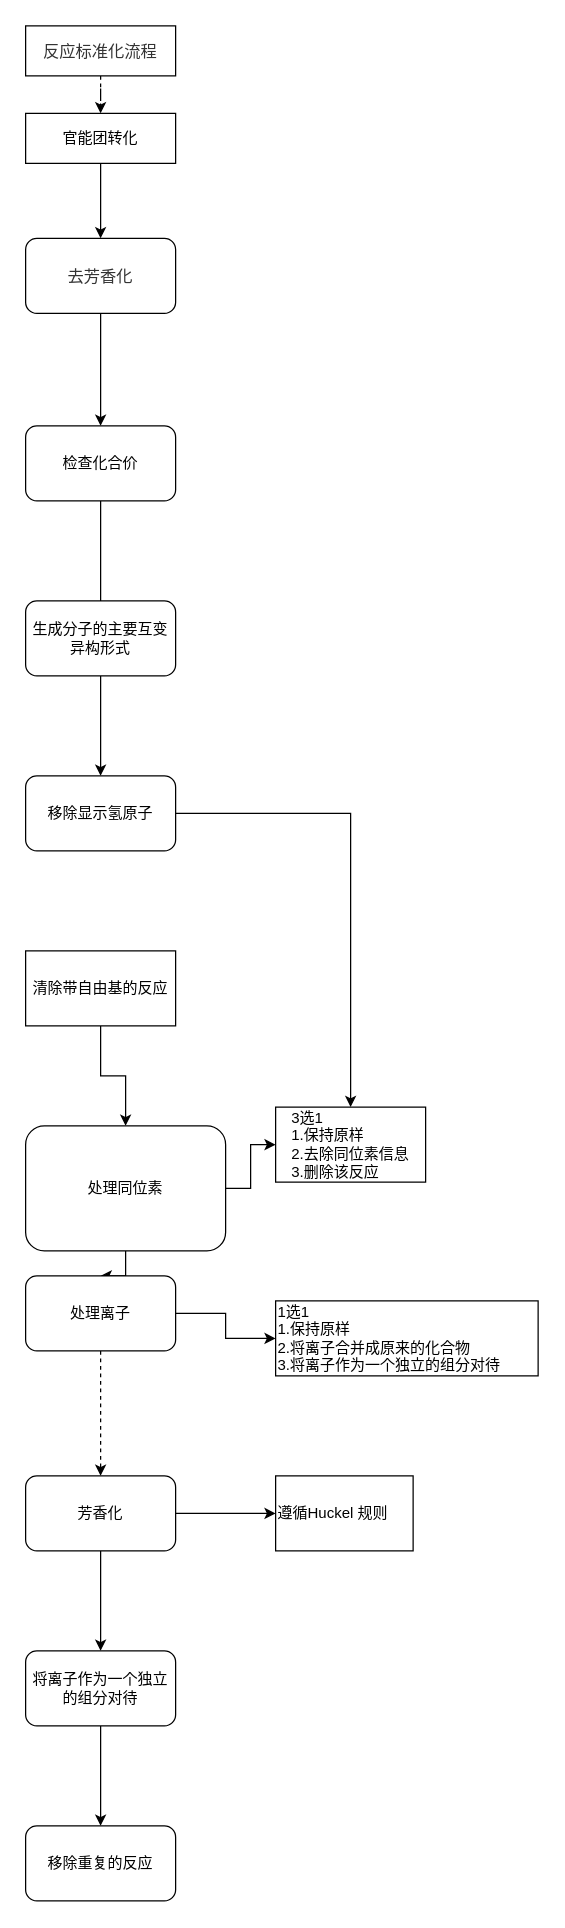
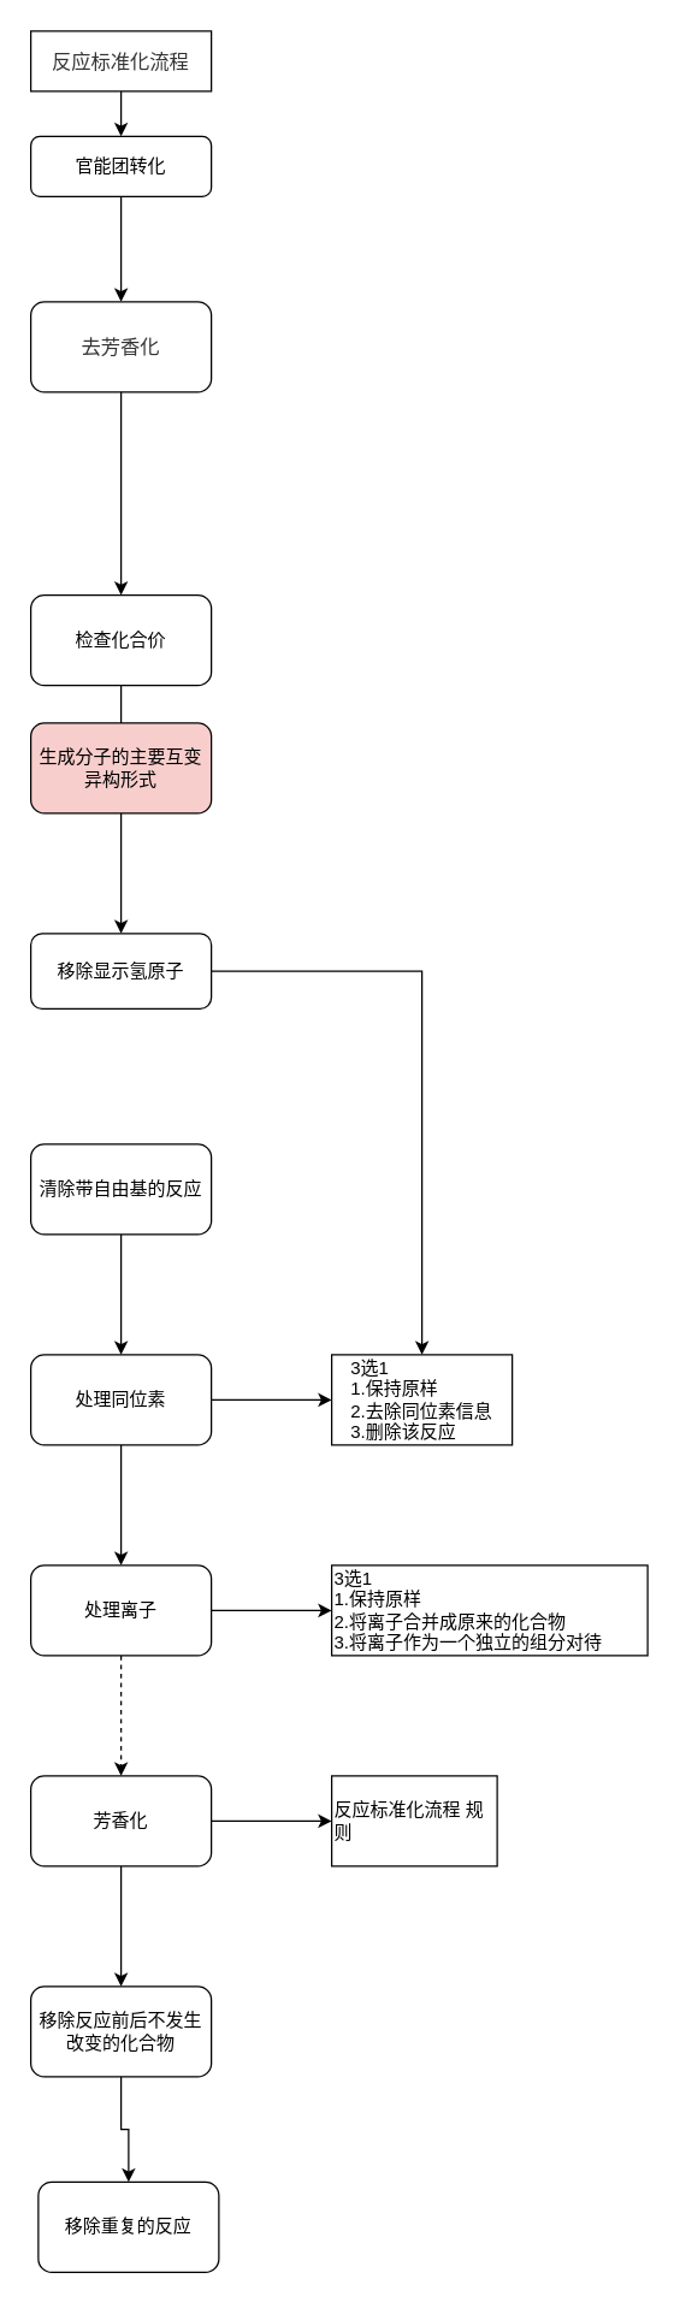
  <mxCell id="0" />
  <mxCell id="1" parent="0" />
  <mxCell id="2" value="" style="edgeStyle=orthogonalEdgeStyle;rounded=0;orthogonalLoop=1;jettySize=auto;html=1;" parent="1" source="3" target="7" edge="1"><mxGeometry relative="1" as="geometry" /></mxCell>
- <mxCell id="3" value="官能团转化" style="whiteSpace=wrap;html=1;fontSize=12;glass=0;strokeWidth=1;shadow=0;rounded=0;" parent="1" vertex="1"><mxGeometry x="20" y="90" width="120" height="40" as="geometry" /></mxCell>
- <mxCell id="4" value="" style="edgeStyle=orthogonalEdgeStyle;rounded=0;orthogonalLoop=1;jettySize=auto;html=1;dashed=1;" parent="1" source="5" target="3" edge="1"><mxGeometry relative="1" as="geometry" /></mxCell>
+ <mxCell id="3" value="官能团转化" style="rounded=1;whiteSpace=wrap;html=1;fontSize=12;glass=0;strokeWidth=1;shadow=0;" parent="1" vertex="1"><mxGeometry x="20" y="90" width="120" height="40" as="geometry" /></mxCell>
+ <mxCell id="4" value="" style="edgeStyle=orthogonalEdgeStyle;rounded=0;orthogonalLoop=1;jettySize=auto;html=1;" parent="1" source="5" target="3" edge="1"><mxGeometry relative="1" as="geometry" /></mxCell>
  <mxCell id="5" value="&lt;span style=&quot;color: rgb(51 , 51 , 51) ; font-family: &amp;#34;helvetica neue&amp;#34; , &amp;#34;helvetica&amp;#34; , &amp;#34;arial&amp;#34; , &amp;#34;hiragino sans gb&amp;#34; , &amp;#34;hiragino sans gb w3&amp;#34; , &amp;#34;microsoft yahei ui&amp;#34; , &amp;#34;microsoft yahei&amp;#34; , sans-serif ; font-size: 13px&quot;&gt;反应标准化流程&lt;/span&gt;" style="rounded=0;whiteSpace=wrap;html=1;" parent="1" vertex="1"><mxGeometry x="20" y="20" width="120" height="40" as="geometry" /></mxCell>
  <mxCell id="6" value="" style="edgeStyle=orthogonalEdgeStyle;rounded=0;orthogonalLoop=1;jettySize=auto;html=1;" parent="1" source="7" target="9" edge="1"><mxGeometry relative="1" as="geometry" /></mxCell>
- <mxCell id="7" value="&lt;span style=&quot;color: rgb(51 , 51 , 51) ; font-family: &amp;#34;helvetica neue&amp;#34; , &amp;#34;helvetica&amp;#34; , &amp;#34;arial&amp;#34; , &amp;#34;hiragino sans gb&amp;#34; , &amp;#34;hiragino sans gb w3&amp;#34; , &amp;#34;microsoft yahei ui&amp;#34; , &amp;#34;microsoft yahei&amp;#34; , sans-serif ; font-size: 13px ; text-align: left&quot;&gt;去芳香化&lt;/span&gt;" style="whiteSpace=wrap;html=1;rounded=1;shadow=0;strokeWidth=1;glass=0;" parent="1" vertex="1"><mxGeometry x="20" y="190" width="120" height="60" as="geometry" /></mxCell>
+ <mxCell id="7" value="&lt;span style=&quot;color: rgb(51 , 51 , 51) ; font-family: &amp;#34;helvetica neue&amp;#34; , &amp;#34;helvetica&amp;#34; , &amp;#34;arial&amp;#34; , &amp;#34;hiragino sans gb&amp;#34; , &amp;#34;hiragino sans gb w3&amp;#34; , &amp;#34;microsoft yahei ui&amp;#34; , &amp;#34;microsoft yahei&amp;#34; , sans-serif ; font-size: 13px ; text-align: left&quot;&gt;去芳香化&lt;/span&gt;" style="whiteSpace=wrap;html=1;rounded=1;shadow=0;strokeWidth=1;glass=0;" parent="1" vertex="1"><mxGeometry x="20" y="200" width="120" height="60" as="geometry" /></mxCell>
  <mxCell id="8" value="" style="edgeStyle=orthogonalEdgeStyle;rounded=0;orthogonalLoop=1;jettySize=auto;html=1;endArrow=none;" edge="1" parent="1" source="9" target="11"><mxGeometry relative="1" as="geometry" /></mxCell>
- <mxCell id="9" value="检查化合价" style="whiteSpace=wrap;html=1;rounded=1;shadow=0;strokeWidth=1;glass=0;" parent="1" vertex="1"><mxGeometry x="20" y="340" width="120" height="60" as="geometry" /></mxCell>
+ <mxCell id="9" value="检查化合价" style="whiteSpace=wrap;html=1;rounded=1;shadow=0;strokeWidth=1;glass=0;" parent="1" vertex="1"><mxGeometry x="20" y="395" width="120" height="60" as="geometry" /></mxCell>
  <mxCell id="10" value="" style="edgeStyle=orthogonalEdgeStyle;rounded=0;orthogonalLoop=1;jettySize=auto;html=1;" edge="1" parent="1" source="11" target="13"><mxGeometry relative="1" as="geometry" /></mxCell>
- <mxCell id="11" value="生成分子的主要互变异构形式" style="whiteSpace=wrap;html=1;rounded=1;shadow=0;strokeWidth=1;glass=0;" vertex="1" parent="1"><mxGeometry x="20" y="480" width="120" height="60" as="geometry" /></mxCell>
+ <mxCell id="11" value="生成分子的主要互变异构形式" style="whiteSpace=wrap;html=1;rounded=1;shadow=0;strokeWidth=1;glass=0;fillColor=#f8cecc;" vertex="1" parent="1"><mxGeometry x="20" y="480" width="120" height="60" as="geometry" /></mxCell>
  <mxCell id="12" value="" style="edgeStyle=orthogonalEdgeStyle;rounded=0;orthogonalLoop=1;jettySize=auto;html=1;" edge="1" parent="1" source="13" target="19"><mxGeometry relative="1" as="geometry" /></mxCell>
- <mxCell id="13" value="移除显示氢原子" style="whiteSpace=wrap;html=1;rounded=1;shadow=0;strokeWidth=1;glass=0;" vertex="1" parent="1"><mxGeometry x="20" y="620" width="120" height="60" as="geometry" /></mxCell>
+ <mxCell id="13" value="移除显示氢原子" style="whiteSpace=wrap;html=1;rounded=1;shadow=0;strokeWidth=1;glass=0;" vertex="1" parent="1"><mxGeometry x="20" y="620" width="120" height="50" as="geometry" /></mxCell>
  <mxCell id="14" value="" style="edgeStyle=orthogonalEdgeStyle;rounded=0;orthogonalLoop=1;jettySize=auto;html=1;" edge="1" parent="1" source="15" target="18"><mxGeometry relative="1" as="geometry" /></mxCell>
- <mxCell id="15" value="清除带自由基的反应" style="whiteSpace=wrap;html=1;shadow=0;strokeWidth=1;glass=0;rounded=0;" vertex="1" parent="1"><mxGeometry x="20" y="760" width="120" height="60" as="geometry" /></mxCell>
+ <mxCell id="15" value="清除带自由基的反应" style="whiteSpace=wrap;html=1;rounded=1;shadow=0;strokeWidth=1;glass=0;" vertex="1" parent="1"><mxGeometry x="20" y="760" width="120" height="60" as="geometry" /></mxCell>
  <mxCell id="16" value="" style="edgeStyle=orthogonalEdgeStyle;rounded=0;orthogonalLoop=1;jettySize=auto;html=1;" edge="1" parent="1" source="18" target="19"><mxGeometry relative="1" as="geometry" /></mxCell>
  <mxCell id="17" value="" style="edgeStyle=orthogonalEdgeStyle;rounded=0;orthogonalLoop=1;jettySize=auto;html=1;" edge="1" parent="1" source="18" target="22"><mxGeometry relative="1" as="geometry" /></mxCell>
- <mxCell id="18" value="处理同位素" style="whiteSpace=wrap;html=1;rounded=1;shadow=0;strokeWidth=1;glass=0;" vertex="1" parent="1"><mxGeometry x="20" y="900" width="160" height="100" as="geometry" /></mxCell>
- <mxCell id="19" value="&lt;div style=&quot;text-align: left&quot;&gt;&lt;span&gt;&lt;font style=&quot;font-size: 12px&quot;&gt;3选1&lt;/font&gt;&lt;/span&gt;&lt;/div&gt;&lt;div style=&quot;text-align: left&quot;&gt;&lt;span&gt;&lt;font style=&quot;font-size: 12px&quot;&gt;1.保持原样&lt;/font&gt;&lt;/span&gt;&lt;/div&gt;&lt;font style=&quot;font-size: 12px&quot;&gt;2.去除同位素信息&lt;br&gt;&lt;/font&gt;&lt;div style=&quot;text-align: left&quot;&gt;&lt;span&gt;&lt;font style=&quot;font-size: 12px&quot;&gt;3.删除该反应&lt;/font&gt;&lt;/span&gt;&lt;/div&gt;" style="whiteSpace=wrap;html=1;rounded=0;shadow=0;strokeWidth=1;glass=0;" vertex="1" parent="1"><mxGeometry x="220" y="885" width="120" height="60" as="geometry" /></mxCell>
+ <mxCell id="18" value="处理同位素" style="whiteSpace=wrap;html=1;rounded=1;shadow=0;strokeWidth=1;glass=0;" vertex="1" parent="1"><mxGeometry x="20" y="900" width="120" height="60" as="geometry" /></mxCell>
+ <mxCell id="19" value="&lt;div style=&quot;text-align: left&quot;&gt;&lt;span&gt;&lt;font style=&quot;font-size: 12px&quot;&gt;3选1&lt;/font&gt;&lt;/span&gt;&lt;/div&gt;&lt;div style=&quot;text-align: left&quot;&gt;&lt;span&gt;&lt;font style=&quot;font-size: 12px&quot;&gt;1.保持原样&lt;/font&gt;&lt;/span&gt;&lt;/div&gt;&lt;font style=&quot;font-size: 12px&quot;&gt;2.去除同位素信息&lt;br&gt;&lt;/font&gt;&lt;div style=&quot;text-align: left&quot;&gt;&lt;span&gt;&lt;font style=&quot;font-size: 12px&quot;&gt;3.删除该反应&lt;/font&gt;&lt;/span&gt;&lt;/div&gt;" style="whiteSpace=wrap;html=1;rounded=0;shadow=0;strokeWidth=1;glass=0;" vertex="1" parent="1"><mxGeometry x="220" y="900" width="120" height="60" as="geometry" /></mxCell>
  <mxCell id="20" value="" style="edgeStyle=orthogonalEdgeStyle;rounded=0;orthogonalLoop=1;jettySize=auto;html=1;" edge="1" parent="1" source="22" target="23"><mxGeometry relative="1" as="geometry" /></mxCell>
  <mxCell id="21" value="" style="edgeStyle=orthogonalEdgeStyle;rounded=0;orthogonalLoop=1;jettySize=auto;html=1;dashed=1;" edge="1" parent="1" source="22" target="26"><mxGeometry relative="1" as="geometry" /></mxCell>
- <mxCell id="22" value="处理离子" style="whiteSpace=wrap;html=1;rounded=1;shadow=0;strokeWidth=1;glass=0;" vertex="1" parent="1"><mxGeometry x="20" y="1020" width="120" height="60" as="geometry" /></mxCell>
- <mxCell id="23" value="&lt;div&gt;1选1&lt;/div&gt;&lt;div&gt;1.保持原样&lt;/div&gt;2.将离子合并成原来的化合物&lt;br&gt;&lt;div&gt;3.将离子作为一个独立的组分对待&lt;/div&gt;" style="whiteSpace=wrap;html=1;rounded=0;shadow=0;strokeWidth=1;glass=0;align=left;" vertex="1" parent="1"><mxGeometry x="220" y="1040" width="210" height="60" as="geometry" /></mxCell>
+ <mxCell id="22" value="处理离子" style="whiteSpace=wrap;html=1;rounded=1;shadow=0;strokeWidth=1;glass=0;" vertex="1" parent="1"><mxGeometry x="20" y="1040" width="120" height="60" as="geometry" /></mxCell>
+ <mxCell id="23" value="&lt;div&gt;3选1&lt;/div&gt;&lt;div&gt;1.保持原样&lt;/div&gt;2.将离子合并成原来的化合物&lt;br&gt;&lt;div&gt;3.将离子作为一个独立的组分对待&lt;/div&gt;" style="whiteSpace=wrap;html=1;rounded=0;shadow=0;strokeWidth=1;glass=0;align=left;" vertex="1" parent="1"><mxGeometry x="220" y="1040" width="210" height="60" as="geometry" /></mxCell>
  <mxCell id="24" value="" style="edgeStyle=orthogonalEdgeStyle;rounded=0;orthogonalLoop=1;jettySize=auto;html=1;" edge="1" parent="1" source="26" target="27"><mxGeometry relative="1" as="geometry" /></mxCell>
  <mxCell id="25" value="" style="edgeStyle=orthogonalEdgeStyle;rounded=0;orthogonalLoop=1;jettySize=auto;html=1;" edge="1" parent="1" source="26" target="29"><mxGeometry relative="1" as="geometry" /></mxCell>
  <mxCell id="26" value="芳香化" style="whiteSpace=wrap;html=1;rounded=1;shadow=0;strokeWidth=1;glass=0;" vertex="1" parent="1"><mxGeometry x="20" y="1180" width="120" height="60" as="geometry" /></mxCell>
- <mxCell id="27" value="&lt;div&gt;遵循Huckel 规则&lt;/div&gt;" style="whiteSpace=wrap;html=1;rounded=0;shadow=0;strokeWidth=1;glass=0;align=left;" vertex="1" parent="1"><mxGeometry x="220" y="1180" width="110" height="60" as="geometry" /></mxCell>
+ <mxCell id="27" value="&lt;div&gt;反应标准化流程 规则&lt;/div&gt;" style="whiteSpace=wrap;html=1;rounded=0;shadow=0;strokeWidth=1;glass=0;align=left;" vertex="1" parent="1"><mxGeometry x="220" y="1180" width="110" height="60" as="geometry" /></mxCell>
  <mxCell id="28" value="" style="edgeStyle=orthogonalEdgeStyle;rounded=0;orthogonalLoop=1;jettySize=auto;html=1;" edge="1" parent="1" source="29" target="30"><mxGeometry relative="1" as="geometry" /></mxCell>
- <mxCell id="29" value="将离子作为一个独立的组分对待" style="whiteSpace=wrap;html=1;rounded=1;shadow=0;strokeWidth=1;glass=0;" vertex="1" parent="1"><mxGeometry x="20" y="1320" width="120" height="60" as="geometry" /></mxCell>
- <mxCell id="30" value="移除重复的反应" style="whiteSpace=wrap;html=1;rounded=1;shadow=0;strokeWidth=1;glass=0;" vertex="1" parent="1"><mxGeometry x="20" y="1460" width="120" height="60" as="geometry" /></mxCell>
+ <mxCell id="29" value="移除反应前后不发生改变的化合物" style="whiteSpace=wrap;html=1;rounded=1;shadow=0;strokeWidth=1;glass=0;" vertex="1" parent="1"><mxGeometry x="20" y="1320" width="120" height="60" as="geometry" /></mxCell>
+ <mxCell id="30" value="移除重复的反应" style="whiteSpace=wrap;html=1;rounded=1;shadow=0;strokeWidth=1;glass=0;" vertex="1" parent="1"><mxGeometry x="25" y="1450" width="120" height="60" as="geometry" /></mxCell>
